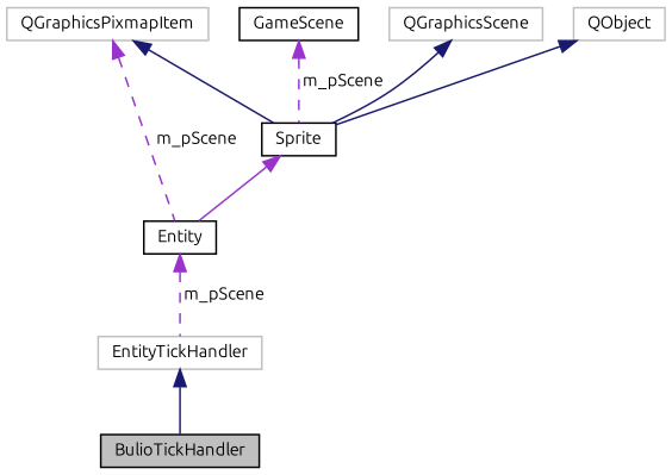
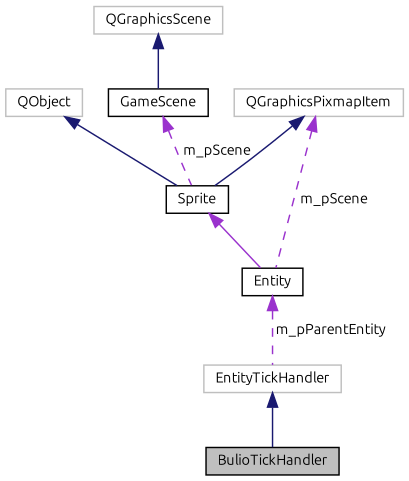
  digraph {
    fontname=Ubuntu
    node [color=black fillcolor=white fontname=Ubuntu fontsize=10 shape=record style=filled]
    edge [color=midnightblue dir=back fontname=Ubuntu fontsize=10 labelfontname=Helvetica labelfontsize=10 style=solid]
    n1 [fillcolor=grey75 fontcolor=black height=0.2 label=BulioTickHandler width=0.4]
    n2 [color=grey75 height=0.2 label=EntityTickHandler width=0.4]
    n3 [height=0.2 label=Entity width=0.4]
    n4 [height=0.2 label=Sprite width=0.4]
    n5 [color=grey75 height=0.2 label=QObject width=0.4]
    n6 [color=grey75 height=0.2 label=QGraphicsPixmapItem width=0.4]
    n7 [height=0.2 label=GameScene width=0.4]
    n8 [color=grey75 height=0.2 label=QGraphicsScene width=0.4]
    n2 -> n1
-   n3 -> n2 [color=darkorchid3 label=" m_pScene" style=dashed]
+   n3 -> n2 [color=darkorchid3 label=" m_pParentEntity" style=dashed]
    n4 -> n3 [color=darkorchid3]
    n5 -> n4
    n6 -> n3 [color=darkorchid3 label=" m_pScene" style=dashed]
    n6 -> n4
    n7 -> n4 [color=darkorchid3 label=" m_pScene" style=dashed]
-   n8 -> n4
+   n8 -> n7
  }
